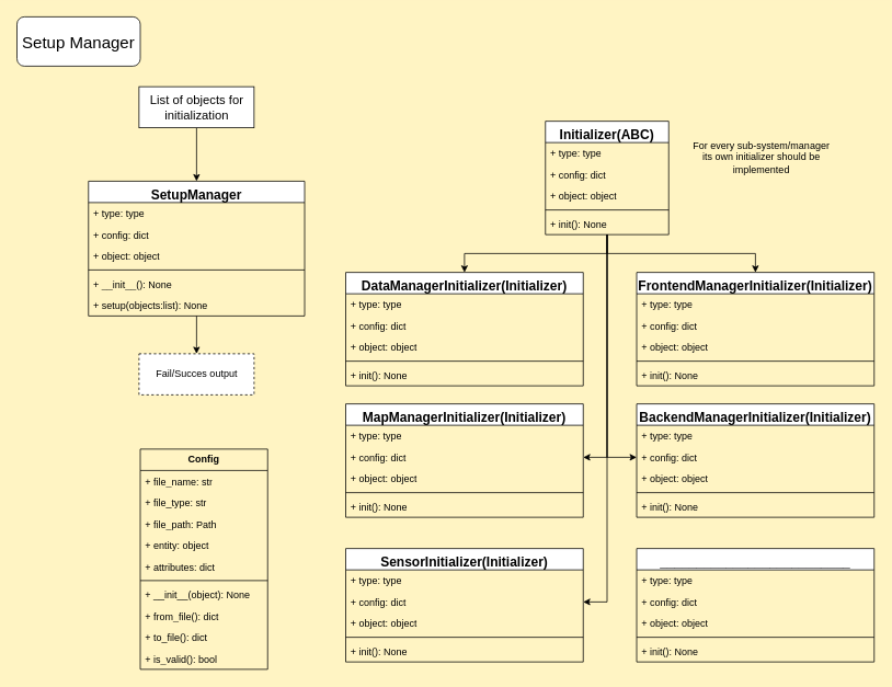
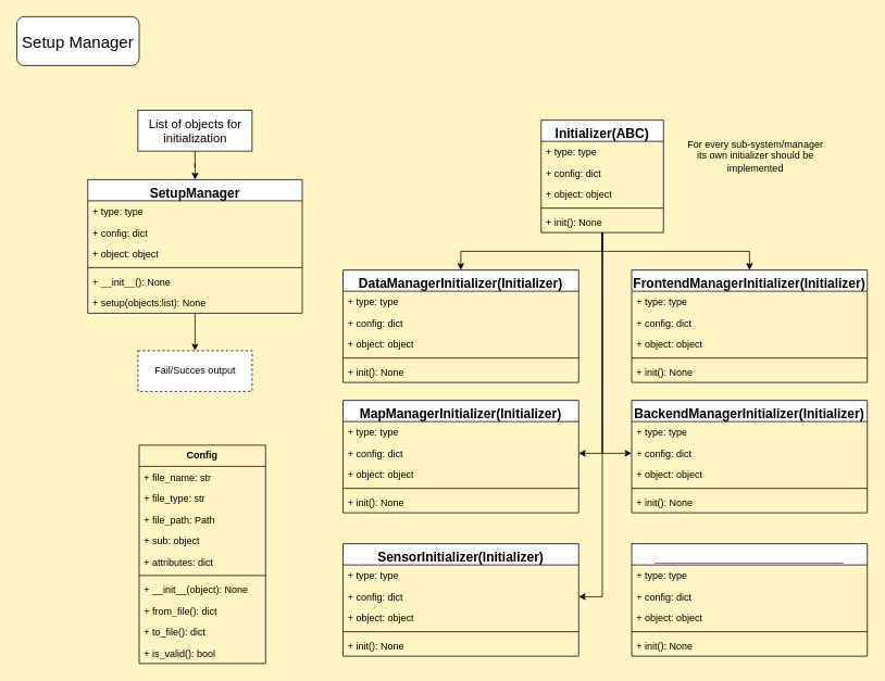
  <mxCell id="0" />
  <mxCell id="1" parent="0" />
  <mxCell id="2" value="&lt;font style=&quot;&quot;&gt;&lt;span style=&quot;font-size: 20px;&quot;&gt;Setup Manager&lt;/span&gt;&lt;br&gt;&lt;/font&gt;" style="rounded=1;whiteSpace=wrap;html=1;" parent="1" vertex="1"><mxGeometry x="20" width="150" height="60" as="geometry" y="20" /></mxCell>
  <mxCell id="3" value="&lt;b&gt;Config&lt;/b&gt;" style="swimlane;fontStyle=0;childLayout=stackLayout;horizontal=1;startSize=26;fillColor=none;horizontalStack=0;resizeParent=1;resizeParentMax=0;resizeLast=0;collapsible=1;marginBottom=0;whiteSpace=wrap;html=1;" parent="1" vertex="1"><mxGeometry x="170" y="546" width="155" height="268" as="geometry" /></mxCell>
  <mxCell id="4" value="+ file_name: str" style="text;strokeColor=none;fillColor=none;align=left;verticalAlign=top;spacingLeft=4;spacingRight=4;overflow=hidden;rotatable=0;points=[[0,0.5],[1,0.5]];portConstraint=eastwest;whiteSpace=wrap;html=1;" parent="3" vertex="1"><mxGeometry y="26" width="155" height="26" as="geometry" /></mxCell>
  <mxCell id="5" value="+ file_type: str" style="text;strokeColor=none;fillColor=none;align=left;verticalAlign=top;spacingLeft=4;spacingRight=4;overflow=hidden;rotatable=0;points=[[0,0.5],[1,0.5]];portConstraint=eastwest;whiteSpace=wrap;html=1;" parent="3" vertex="1"><mxGeometry y="52" width="155" height="26" as="geometry" /></mxCell>
  <mxCell id="6" value="+ file_path: Path" style="text;strokeColor=none;fillColor=none;align=left;verticalAlign=top;spacingLeft=4;spacingRight=4;overflow=hidden;rotatable=0;points=[[0,0.5],[1,0.5]];portConstraint=eastwest;whiteSpace=wrap;html=1;" parent="3" vertex="1"><mxGeometry y="78" width="155" height="26" as="geometry" /></mxCell>
- <mxCell id="7" value="+ entity: object" style="text;strokeColor=none;fillColor=none;align=left;verticalAlign=top;spacingLeft=4;spacingRight=4;overflow=hidden;rotatable=0;points=[[0,0.5],[1,0.5]];portConstraint=eastwest;whiteSpace=wrap;html=1;" parent="3" vertex="1"><mxGeometry y="104" width="155" height="26" as="geometry" /></mxCell>
+ <mxCell id="7" value="+ sub: object" style="text;strokeColor=none;fillColor=none;align=left;verticalAlign=top;spacingLeft=4;spacingRight=4;overflow=hidden;rotatable=0;points=[[0,0.5],[1,0.5]];portConstraint=eastwest;whiteSpace=wrap;html=1;" parent="3" vertex="1"><mxGeometry y="104" width="155" height="26" as="geometry" /></mxCell>
  <mxCell id="8" value="+ attributes: dict" style="text;strokeColor=none;fillColor=none;align=left;verticalAlign=top;spacingLeft=4;spacingRight=4;overflow=hidden;rotatable=0;points=[[0,0.5],[1,0.5]];portConstraint=eastwest;whiteSpace=wrap;html=1;" parent="3" vertex="1"><mxGeometry y="130" width="155" height="26" as="geometry" /></mxCell>
  <mxCell id="9" value="" style="line;strokeWidth=1;fillColor=none;align=left;verticalAlign=middle;spacingTop=-1;spacingLeft=3;spacingRight=3;rotatable=0;labelPosition=right;points=[];portConstraint=eastwest;strokeColor=inherit;" parent="3" vertex="1"><mxGeometry y="156" width="155" height="8" as="geometry" /></mxCell>
  <mxCell id="10" value="+ __init__(object): None" style="text;strokeColor=none;fillColor=none;align=left;verticalAlign=top;spacingLeft=4;spacingRight=4;overflow=hidden;rotatable=0;points=[[0,0.5],[1,0.5]];portConstraint=eastwest;whiteSpace=wrap;html=1;" parent="3" vertex="1"><mxGeometry y="164" width="155" height="26" as="geometry" /></mxCell>
  <mxCell id="11" value="+ from_file(): dict" style="text;strokeColor=none;fillColor=none;align=left;verticalAlign=top;spacingLeft=4;spacingRight=4;overflow=hidden;rotatable=0;points=[[0,0.5],[1,0.5]];portConstraint=eastwest;whiteSpace=wrap;html=1;" parent="3" vertex="1"><mxGeometry y="190" width="155" height="26" as="geometry" /></mxCell>
  <mxCell id="12" value="+ to_file(): dict" style="text;strokeColor=none;fillColor=none;align=left;verticalAlign=top;spacingLeft=4;spacingRight=4;overflow=hidden;rotatable=0;points=[[0,0.5],[1,0.5]];portConstraint=eastwest;whiteSpace=wrap;html=1;" parent="3" vertex="1"><mxGeometry y="216" width="155" height="26" as="geometry" /></mxCell>
  <mxCell id="13" value="+ is_valid(): bool" style="text;strokeColor=none;fillColor=none;align=left;verticalAlign=top;spacingLeft=4;spacingRight=4;overflow=hidden;rotatable=0;points=[[0,0.5],[1,0.5]];portConstraint=eastwest;whiteSpace=wrap;html=1;" parent="3" vertex="1"><mxGeometry y="242" width="155" height="26" as="geometry" /></mxCell>
  <mxCell id="14" style="edgeStyle=orthogonalEdgeStyle;rounded=0;orthogonalLoop=1;jettySize=auto;html=1;entryX=0.5;entryY=0;entryDx=0;entryDy=0;" parent="1" source="19" target="29" edge="1"><mxGeometry relative="1" as="geometry" /></mxCell>
  <mxCell id="15" style="edgeStyle=orthogonalEdgeStyle;rounded=0;orthogonalLoop=1;jettySize=auto;html=1;entryX=0.5;entryY=0;entryDx=0;entryDy=0;" parent="1" source="19" target="35" edge="1"><mxGeometry relative="1" as="geometry" /></mxCell>
  <mxCell id="16" style="edgeStyle=orthogonalEdgeStyle;rounded=0;orthogonalLoop=1;jettySize=auto;html=1;entryX=1;entryY=0.5;entryDx=0;entryDy=0;" parent="1" source="19" target="49" edge="1"><mxGeometry relative="1" as="geometry" /></mxCell>
  <mxCell id="17" style="edgeStyle=orthogonalEdgeStyle;rounded=0;orthogonalLoop=1;jettySize=auto;html=1;entryX=0;entryY=0.5;entryDx=0;entryDy=0;" parent="1" source="19" target="43" edge="1"><mxGeometry relative="1" as="geometry" /></mxCell>
  <mxCell id="18" style="edgeStyle=orthogonalEdgeStyle;rounded=0;orthogonalLoop=1;jettySize=auto;html=1;entryX=1;entryY=0.5;entryDx=0;entryDy=0;" parent="1" source="19" target="63" edge="1"><mxGeometry relative="1" as="geometry" /></mxCell>
  <mxCell id="19" value="&lt;font style=&quot;font-size: 16px;&quot;&gt;Initializer(ABC)&lt;/font&gt;" style="swimlane;fontStyle=1;align=center;verticalAlign=top;childLayout=stackLayout;horizontal=1;startSize=26;horizontalStack=0;resizeParent=1;resizeParentMax=0;resizeLast=0;collapsible=1;marginBottom=0;whiteSpace=wrap;html=1;" parent="1" vertex="1"><mxGeometry x="663" y="147" width="150" height="138" as="geometry" /></mxCell>
  <mxCell id="20" value="+ type: type" style="text;strokeColor=none;fillColor=none;align=left;verticalAlign=top;spacingLeft=4;spacingRight=4;overflow=hidden;rotatable=0;points=[[0,0.5],[1,0.5]];portConstraint=eastwest;whiteSpace=wrap;html=1;" parent="19" vertex="1"><mxGeometry y="26" width="150" height="26" as="geometry" /></mxCell>
  <mxCell id="21" value="+ config: dict" style="text;strokeColor=none;fillColor=none;align=left;verticalAlign=top;spacingLeft=4;spacingRight=4;overflow=hidden;rotatable=0;points=[[0,0.5],[1,0.5]];portConstraint=eastwest;whiteSpace=wrap;html=1;" parent="19" vertex="1"><mxGeometry y="52" width="150" height="26" as="geometry" /></mxCell>
  <mxCell id="22" value="+ object: object" style="text;strokeColor=none;fillColor=none;align=left;verticalAlign=top;spacingLeft=4;spacingRight=4;overflow=hidden;rotatable=0;points=[[0,0.5],[1,0.5]];portConstraint=eastwest;whiteSpace=wrap;html=1;" parent="19" vertex="1"><mxGeometry y="78" width="150" height="26" as="geometry" /></mxCell>
  <mxCell id="23" value="" style="line;strokeWidth=1;fillColor=none;align=left;verticalAlign=middle;spacingTop=-1;spacingLeft=3;spacingRight=3;rotatable=0;labelPosition=right;points=[];portConstraint=eastwest;strokeColor=inherit;" parent="19" vertex="1"><mxGeometry y="104" width="150" height="8" as="geometry" /></mxCell>
  <mxCell id="24" value="+ init(): None" style="text;strokeColor=none;fillColor=none;align=left;verticalAlign=top;spacingLeft=4;spacingRight=4;overflow=hidden;rotatable=0;points=[[0,0.5],[1,0.5]];portConstraint=eastwest;whiteSpace=wrap;html=1;" parent="19" vertex="1"><mxGeometry y="112" width="150" height="26" as="geometry" /></mxCell>
  <mxCell id="25" style="edgeStyle=orthogonalEdgeStyle;rounded=0;orthogonalLoop=1;jettySize=auto;html=1;entryX=0.5;entryY=0;entryDx=0;entryDy=0;" parent="1" source="26" target="54" edge="1"><mxGeometry relative="1" as="geometry" /></mxCell>
- <mxCell id="26" value="&lt;font style=&quot;font-size: 15px;&quot;&gt;List of objects for initialization&lt;/font&gt;" style="html=1;whiteSpace=wrap;" parent="1" vertex="1"><mxGeometry x="168.5" y="105" width="140" height="50" as="geometry" /></mxCell>
+ <mxCell id="26" value="&lt;font style=&quot;font-size: 15px;&quot;&gt;List of objects for initialization&lt;/font&gt;" style="html=1;whiteSpace=wrap;" parent="1" vertex="1"><mxGeometry x="168.5" y="135" width="140" height="50" as="geometry" /></mxCell>
  <mxCell id="27" value="Fail/Succes output" style="html=1;whiteSpace=wrap;dashed=1;" parent="1" vertex="1"><mxGeometry x="168.5" y="430" width="140" height="50" as="geometry" /></mxCell>
  <mxCell id="28" value="For every sub-system/manager its own initializer should be implemented" style="text;html=1;strokeColor=none;fillColor=none;align=center;verticalAlign=middle;whiteSpace=wrap;rounded=0;" parent="1" vertex="1"><mxGeometry x="840" y="165" width="172" height="51" as="geometry" /></mxCell>
  <mxCell id="29" value="&lt;font style=&quot;font-size: 16px;&quot;&gt;DataManagerInitializer(Initializer)&lt;/font&gt;" style="swimlane;fontStyle=1;align=center;verticalAlign=top;childLayout=stackLayout;horizontal=1;startSize=26;horizontalStack=0;resizeParent=1;resizeParentMax=0;resizeLast=0;collapsible=1;marginBottom=0;whiteSpace=wrap;html=1;" parent="1" vertex="1"><mxGeometry x="420" y="331" width="289" height="138" as="geometry" /></mxCell>
  <mxCell id="30" value="+ type: type" style="text;strokeColor=none;fillColor=none;align=left;verticalAlign=top;spacingLeft=4;spacingRight=4;overflow=hidden;rotatable=0;points=[[0,0.5],[1,0.5]];portConstraint=eastwest;whiteSpace=wrap;html=1;" parent="29" vertex="1"><mxGeometry y="26" width="289" height="26" as="geometry" /></mxCell>
  <mxCell id="31" value="+ config: dict" style="text;strokeColor=none;fillColor=none;align=left;verticalAlign=top;spacingLeft=4;spacingRight=4;overflow=hidden;rotatable=0;points=[[0,0.5],[1,0.5]];portConstraint=eastwest;whiteSpace=wrap;html=1;" parent="29" vertex="1"><mxGeometry y="52" width="289" height="26" as="geometry" /></mxCell>
  <mxCell id="32" value="+ object: object" style="text;strokeColor=none;fillColor=none;align=left;verticalAlign=top;spacingLeft=4;spacingRight=4;overflow=hidden;rotatable=0;points=[[0,0.5],[1,0.5]];portConstraint=eastwest;whiteSpace=wrap;html=1;" parent="29" vertex="1"><mxGeometry y="78" width="289" height="26" as="geometry" /></mxCell>
  <mxCell id="33" value="" style="line;strokeWidth=1;fillColor=none;align=left;verticalAlign=middle;spacingTop=-1;spacingLeft=3;spacingRight=3;rotatable=0;labelPosition=right;points=[];portConstraint=eastwest;strokeColor=inherit;" parent="29" vertex="1"><mxGeometry y="104" width="289" height="8" as="geometry" /></mxCell>
  <mxCell id="34" value="+ init(): None" style="text;strokeColor=none;fillColor=none;align=left;verticalAlign=top;spacingLeft=4;spacingRight=4;overflow=hidden;rotatable=0;points=[[0,0.5],[1,0.5]];portConstraint=eastwest;whiteSpace=wrap;html=1;" parent="29" vertex="1"><mxGeometry y="112" width="289" height="26" as="geometry" /></mxCell>
  <mxCell id="35" value="&lt;font style=&quot;font-size: 16px;&quot;&gt;FrontendManagerInitializer(Initializer)&lt;/font&gt;" style="swimlane;fontStyle=1;align=center;verticalAlign=top;childLayout=stackLayout;horizontal=1;startSize=26;horizontalStack=0;resizeParent=1;resizeParentMax=0;resizeLast=0;collapsible=1;marginBottom=0;whiteSpace=wrap;html=1;" parent="1" vertex="1"><mxGeometry x="774" y="331" width="289" height="138" as="geometry" /></mxCell>
  <mxCell id="36" value="+ type: type" style="text;strokeColor=none;fillColor=none;align=left;verticalAlign=top;spacingLeft=4;spacingRight=4;overflow=hidden;rotatable=0;points=[[0,0.5],[1,0.5]];portConstraint=eastwest;whiteSpace=wrap;html=1;" parent="35" vertex="1"><mxGeometry y="26" width="289" height="26" as="geometry" /></mxCell>
  <mxCell id="37" value="+ config: dict" style="text;strokeColor=none;fillColor=none;align=left;verticalAlign=top;spacingLeft=4;spacingRight=4;overflow=hidden;rotatable=0;points=[[0,0.5],[1,0.5]];portConstraint=eastwest;whiteSpace=wrap;html=1;" parent="35" vertex="1"><mxGeometry y="52" width="289" height="26" as="geometry" /></mxCell>
  <mxCell id="38" value="+ object: object" style="text;strokeColor=none;fillColor=none;align=left;verticalAlign=top;spacingLeft=4;spacingRight=4;overflow=hidden;rotatable=0;points=[[0,0.5],[1,0.5]];portConstraint=eastwest;whiteSpace=wrap;html=1;" parent="35" vertex="1"><mxGeometry y="78" width="289" height="26" as="geometry" /></mxCell>
  <mxCell id="39" value="" style="line;strokeWidth=1;fillColor=none;align=left;verticalAlign=middle;spacingTop=-1;spacingLeft=3;spacingRight=3;rotatable=0;labelPosition=right;points=[];portConstraint=eastwest;strokeColor=inherit;" parent="35" vertex="1"><mxGeometry y="104" width="289" height="8" as="geometry" /></mxCell>
  <mxCell id="40" value="+ init(): None" style="text;strokeColor=none;fillColor=none;align=left;verticalAlign=top;spacingLeft=4;spacingRight=4;overflow=hidden;rotatable=0;points=[[0,0.5],[1,0.5]];portConstraint=eastwest;whiteSpace=wrap;html=1;" parent="35" vertex="1"><mxGeometry y="112" width="289" height="26" as="geometry" /></mxCell>
  <mxCell id="41" value="&lt;font style=&quot;font-size: 16px;&quot;&gt;BackendManagerInitializer(Initializer)&lt;/font&gt;" style="swimlane;fontStyle=1;align=center;verticalAlign=top;childLayout=stackLayout;horizontal=1;startSize=26;horizontalStack=0;resizeParent=1;resizeParentMax=0;resizeLast=0;collapsible=1;marginBottom=0;whiteSpace=wrap;html=1;" parent="1" vertex="1"><mxGeometry x="774" y="491" width="289" height="138" as="geometry" /></mxCell>
  <mxCell id="42" value="+ type: type" style="text;strokeColor=none;fillColor=none;align=left;verticalAlign=top;spacingLeft=4;spacingRight=4;overflow=hidden;rotatable=0;points=[[0,0.5],[1,0.5]];portConstraint=eastwest;whiteSpace=wrap;html=1;" parent="41" vertex="1"><mxGeometry y="26" width="289" height="26" as="geometry" /></mxCell>
  <mxCell id="43" value="+ config: dict" style="text;strokeColor=none;fillColor=none;align=left;verticalAlign=top;spacingLeft=4;spacingRight=4;overflow=hidden;rotatable=0;points=[[0,0.5],[1,0.5]];portConstraint=eastwest;whiteSpace=wrap;html=1;" parent="41" vertex="1"><mxGeometry y="52" width="289" height="26" as="geometry" /></mxCell>
  <mxCell id="44" value="+ object: object" style="text;strokeColor=none;fillColor=none;align=left;verticalAlign=top;spacingLeft=4;spacingRight=4;overflow=hidden;rotatable=0;points=[[0,0.5],[1,0.5]];portConstraint=eastwest;whiteSpace=wrap;html=1;" parent="41" vertex="1"><mxGeometry y="78" width="289" height="26" as="geometry" /></mxCell>
  <mxCell id="45" value="" style="line;strokeWidth=1;fillColor=none;align=left;verticalAlign=middle;spacingTop=-1;spacingLeft=3;spacingRight=3;rotatable=0;labelPosition=right;points=[];portConstraint=eastwest;strokeColor=inherit;" parent="41" vertex="1"><mxGeometry y="104" width="289" height="8" as="geometry" /></mxCell>
  <mxCell id="46" value="+ init(): None" style="text;strokeColor=none;fillColor=none;align=left;verticalAlign=top;spacingLeft=4;spacingRight=4;overflow=hidden;rotatable=0;points=[[0,0.5],[1,0.5]];portConstraint=eastwest;whiteSpace=wrap;html=1;" parent="41" vertex="1"><mxGeometry y="112" width="289" height="26" as="geometry" /></mxCell>
  <mxCell id="47" value="&lt;font style=&quot;font-size: 16px;&quot;&gt;MapManagerInitializer(Initializer)&lt;/font&gt;" style="swimlane;fontStyle=1;align=center;verticalAlign=top;childLayout=stackLayout;horizontal=1;startSize=26;horizontalStack=0;resizeParent=1;resizeParentMax=0;resizeLast=0;collapsible=1;marginBottom=0;whiteSpace=wrap;html=1;" parent="1" vertex="1"><mxGeometry x="420" y="491" width="289" height="138" as="geometry" /></mxCell>
  <mxCell id="48" value="+ type: type" style="text;strokeColor=none;fillColor=none;align=left;verticalAlign=top;spacingLeft=4;spacingRight=4;overflow=hidden;rotatable=0;points=[[0,0.5],[1,0.5]];portConstraint=eastwest;whiteSpace=wrap;html=1;" parent="47" vertex="1"><mxGeometry y="26" width="289" height="26" as="geometry" /></mxCell>
  <mxCell id="49" value="+ config: dict" style="text;strokeColor=none;fillColor=none;align=left;verticalAlign=top;spacingLeft=4;spacingRight=4;overflow=hidden;rotatable=0;points=[[0,0.5],[1,0.5]];portConstraint=eastwest;whiteSpace=wrap;html=1;" parent="47" vertex="1"><mxGeometry y="52" width="289" height="26" as="geometry" /></mxCell>
  <mxCell id="50" value="+ object: object" style="text;strokeColor=none;fillColor=none;align=left;verticalAlign=top;spacingLeft=4;spacingRight=4;overflow=hidden;rotatable=0;points=[[0,0.5],[1,0.5]];portConstraint=eastwest;whiteSpace=wrap;html=1;" parent="47" vertex="1"><mxGeometry y="78" width="289" height="26" as="geometry" /></mxCell>
  <mxCell id="51" value="" style="line;strokeWidth=1;fillColor=none;align=left;verticalAlign=middle;spacingTop=-1;spacingLeft=3;spacingRight=3;rotatable=0;labelPosition=right;points=[];portConstraint=eastwest;strokeColor=inherit;" parent="47" vertex="1"><mxGeometry y="104" width="289" height="8" as="geometry" /></mxCell>
  <mxCell id="52" value="+ init(): None" style="text;strokeColor=none;fillColor=none;align=left;verticalAlign=top;spacingLeft=4;spacingRight=4;overflow=hidden;rotatable=0;points=[[0,0.5],[1,0.5]];portConstraint=eastwest;whiteSpace=wrap;html=1;" parent="47" vertex="1"><mxGeometry y="112" width="289" height="26" as="geometry" /></mxCell>
  <mxCell id="53" style="edgeStyle=orthogonalEdgeStyle;rounded=0;orthogonalLoop=1;jettySize=auto;html=1;entryX=0.5;entryY=0;entryDx=0;entryDy=0;" parent="1" source="54" target="27" edge="1"><mxGeometry relative="1" as="geometry" /></mxCell>
  <mxCell id="54" value="&lt;span style=&quot;font-size: 16px;&quot;&gt;SetupManager&lt;/span&gt;" style="swimlane;fontStyle=1;align=center;verticalAlign=top;childLayout=stackLayout;horizontal=1;startSize=26;horizontalStack=0;resizeParent=1;resizeParentMax=0;resizeLast=0;collapsible=1;marginBottom=0;whiteSpace=wrap;html=1;" parent="1" vertex="1"><mxGeometry x="107" y="220" width="263" height="164" as="geometry" /></mxCell>
  <mxCell id="55" value="+ type: type" style="text;strokeColor=none;fillColor=none;align=left;verticalAlign=top;spacingLeft=4;spacingRight=4;overflow=hidden;rotatable=0;points=[[0,0.5],[1,0.5]];portConstraint=eastwest;whiteSpace=wrap;html=1;" parent="54" vertex="1"><mxGeometry y="26" width="263" height="26" as="geometry" /></mxCell>
  <mxCell id="56" value="+ config: dict" style="text;strokeColor=none;fillColor=none;align=left;verticalAlign=top;spacingLeft=4;spacingRight=4;overflow=hidden;rotatable=0;points=[[0,0.5],[1,0.5]];portConstraint=eastwest;whiteSpace=wrap;html=1;" parent="54" vertex="1"><mxGeometry y="52" width="263" height="26" as="geometry" /></mxCell>
  <mxCell id="57" value="+ object: object" style="text;strokeColor=none;fillColor=none;align=left;verticalAlign=top;spacingLeft=4;spacingRight=4;overflow=hidden;rotatable=0;points=[[0,0.5],[1,0.5]];portConstraint=eastwest;whiteSpace=wrap;html=1;" parent="54" vertex="1"><mxGeometry y="78" width="263" height="26" as="geometry" /></mxCell>
  <mxCell id="58" value="" style="line;strokeWidth=1;fillColor=none;align=left;verticalAlign=middle;spacingTop=-1;spacingLeft=3;spacingRight=3;rotatable=0;labelPosition=right;points=[];portConstraint=eastwest;strokeColor=inherit;" parent="54" vertex="1"><mxGeometry y="104" width="263" height="8" as="geometry" /></mxCell>
  <mxCell id="59" value="+ __init__(): None" style="text;strokeColor=none;fillColor=none;align=left;verticalAlign=top;spacingLeft=4;spacingRight=4;overflow=hidden;rotatable=0;points=[[0,0.5],[1,0.5]];portConstraint=eastwest;whiteSpace=wrap;html=1;" parent="54" vertex="1"><mxGeometry y="112" width="263" height="26" as="geometry" /></mxCell>
  <mxCell id="60" value="+ setup(objects:list): None" style="text;strokeColor=none;fillColor=none;align=left;verticalAlign=top;spacingLeft=4;spacingRight=4;overflow=hidden;rotatable=0;points=[[0,0.5],[1,0.5]];portConstraint=eastwest;whiteSpace=wrap;html=1;" parent="54" vertex="1"><mxGeometry y="138" width="263" height="26" as="geometry" /></mxCell>
  <mxCell id="61" value="&lt;font style=&quot;font-size: 16px;&quot;&gt;SensorInitializer(Initializer)&lt;/font&gt;" style="swimlane;fontStyle=1;align=center;verticalAlign=top;childLayout=stackLayout;horizontal=1;startSize=26;horizontalStack=0;resizeParent=1;resizeParentMax=0;resizeLast=0;collapsible=1;marginBottom=0;whiteSpace=wrap;html=1;" parent="1" vertex="1"><mxGeometry x="420" y="667" width="289" height="138" as="geometry" /></mxCell>
  <mxCell id="62" value="+ type: type" style="text;strokeColor=none;fillColor=none;align=left;verticalAlign=top;spacingLeft=4;spacingRight=4;overflow=hidden;rotatable=0;points=[[0,0.5],[1,0.5]];portConstraint=eastwest;whiteSpace=wrap;html=1;" parent="61" vertex="1"><mxGeometry y="26" width="289" height="26" as="geometry" /></mxCell>
  <mxCell id="63" value="+ config: dict" style="text;strokeColor=none;fillColor=none;align=left;verticalAlign=top;spacingLeft=4;spacingRight=4;overflow=hidden;rotatable=0;points=[[0,0.5],[1,0.5]];portConstraint=eastwest;whiteSpace=wrap;html=1;" parent="61" vertex="1"><mxGeometry y="52" width="289" height="26" as="geometry" /></mxCell>
  <mxCell id="64" value="+ object: object" style="text;strokeColor=none;fillColor=none;align=left;verticalAlign=top;spacingLeft=4;spacingRight=4;overflow=hidden;rotatable=0;points=[[0,0.5],[1,0.5]];portConstraint=eastwest;whiteSpace=wrap;html=1;" parent="61" vertex="1"><mxGeometry y="78" width="289" height="26" as="geometry" /></mxCell>
  <mxCell id="65" value="" style="line;strokeWidth=1;fillColor=none;align=left;verticalAlign=middle;spacingTop=-1;spacingLeft=3;spacingRight=3;rotatable=0;labelPosition=right;points=[];portConstraint=eastwest;strokeColor=inherit;" parent="61" vertex="1"><mxGeometry y="104" width="289" height="8" as="geometry" /></mxCell>
  <mxCell id="66" value="+ init(): None" style="text;strokeColor=none;fillColor=none;align=left;verticalAlign=top;spacingLeft=4;spacingRight=4;overflow=hidden;rotatable=0;points=[[0,0.5],[1,0.5]];portConstraint=eastwest;whiteSpace=wrap;html=1;" parent="61" vertex="1"><mxGeometry y="112" width="289" height="26" as="geometry" /></mxCell>
  <mxCell id="67" value="&lt;font style=&quot;font-size: 16px;&quot;&gt;__________________________&lt;/font&gt;" style="swimlane;fontStyle=1;align=center;verticalAlign=top;childLayout=stackLayout;horizontal=1;startSize=26;horizontalStack=0;resizeParent=1;resizeParentMax=0;resizeLast=0;collapsible=1;marginBottom=0;whiteSpace=wrap;html=1;" parent="1" vertex="1"><mxGeometry x="774" y="667" width="289" height="138" as="geometry" /></mxCell>
  <mxCell id="68" value="+ type: type" style="text;strokeColor=none;fillColor=none;align=left;verticalAlign=top;spacingLeft=4;spacingRight=4;overflow=hidden;rotatable=0;points=[[0,0.5],[1,0.5]];portConstraint=eastwest;whiteSpace=wrap;html=1;" parent="67" vertex="1"><mxGeometry y="26" width="289" height="26" as="geometry" /></mxCell>
  <mxCell id="69" value="+ config: dict" style="text;strokeColor=none;fillColor=none;align=left;verticalAlign=top;spacingLeft=4;spacingRight=4;overflow=hidden;rotatable=0;points=[[0,0.5],[1,0.5]];portConstraint=eastwest;whiteSpace=wrap;html=1;" parent="67" vertex="1"><mxGeometry y="52" width="289" height="26" as="geometry" /></mxCell>
  <mxCell id="70" value="+ object: object" style="text;strokeColor=none;fillColor=none;align=left;verticalAlign=top;spacingLeft=4;spacingRight=4;overflow=hidden;rotatable=0;points=[[0,0.5],[1,0.5]];portConstraint=eastwest;whiteSpace=wrap;html=1;" parent="67" vertex="1"><mxGeometry y="78" width="289" height="26" as="geometry" /></mxCell>
  <mxCell id="71" value="" style="line;strokeWidth=1;fillColor=none;align=left;verticalAlign=middle;spacingTop=-1;spacingLeft=3;spacingRight=3;rotatable=0;labelPosition=right;points=[];portConstraint=eastwest;strokeColor=inherit;" parent="67" vertex="1"><mxGeometry y="104" width="289" height="8" as="geometry" /></mxCell>
  <mxCell id="72" value="+ init(): None" style="text;strokeColor=none;fillColor=none;align=left;verticalAlign=top;spacingLeft=4;spacingRight=4;overflow=hidden;rotatable=0;points=[[0,0.5],[1,0.5]];portConstraint=eastwest;whiteSpace=wrap;html=1;" parent="67" vertex="1"><mxGeometry y="112" width="289" height="26" as="geometry" /></mxCell>
